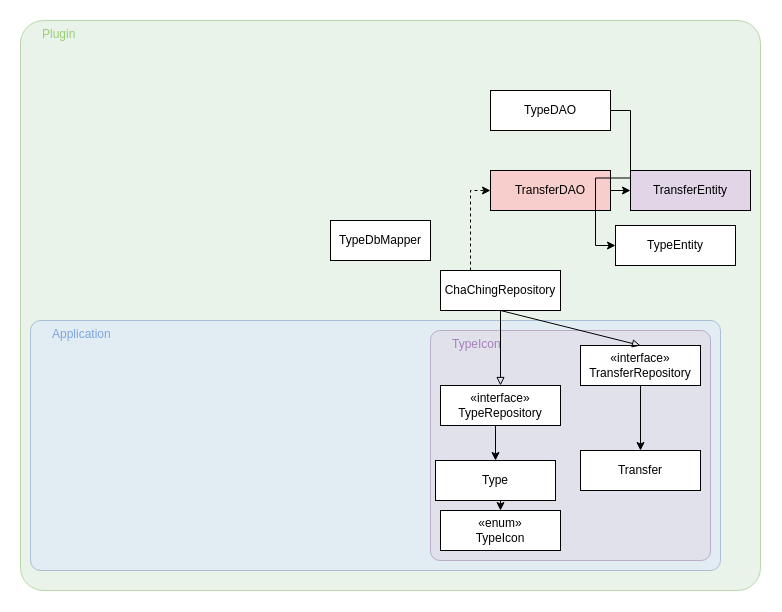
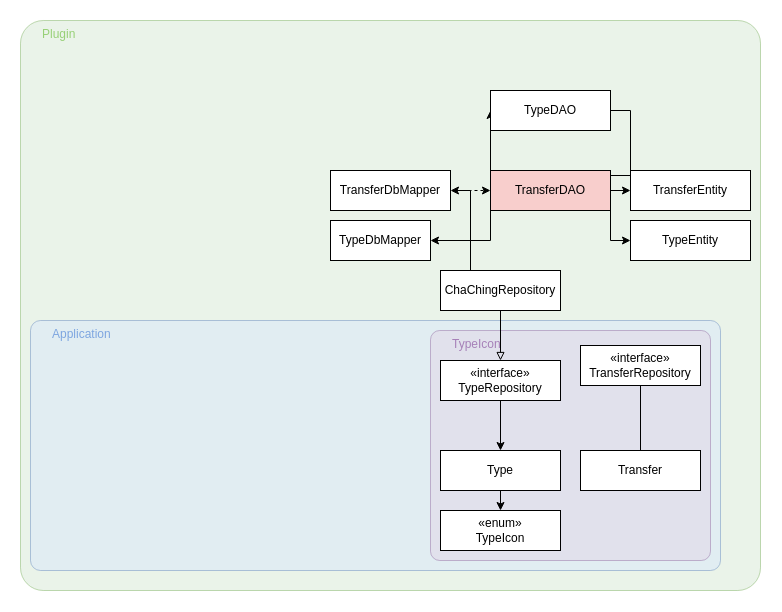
  <mxCell id="0" />
  <mxCell id="1" parent="0" />
  <mxCell id="2" value="Plugin" style="rounded=1;whiteSpace=wrap;html=1;fillColor=#d5e8d4;strokeColor=#82b366;align=left;verticalAlign=top;horizontal=1;spacingTop=0;spacingLeft=20;fillStyle=auto;opacity=50;arcSize=4;fontColor=#97D077;" vertex="1" parent="1"><mxGeometry x="20" y="20" width="740" height="570" as="geometry" /></mxCell>
  <mxCell id="3" value="Application" style="rounded=1;whiteSpace=wrap;html=1;fillColor=#dae8fc;strokeColor=#6c8ebf;align=left;verticalAlign=top;horizontal=1;spacingTop=0;spacingLeft=20;fillStyle=auto;opacity=50;arcSize=4;fontColor=#7EA6E0;" vertex="1" parent="1"><mxGeometry x="30" y="320" width="690" height="250" as="geometry" /></mxCell>
  <mxCell id="4" value="&lt;div align=&quot;left&quot;&gt;TypeIcon&lt;/div&gt;" style="rounded=1;whiteSpace=wrap;html=1;fillColor=#e1d5e7;strokeColor=#9673a6;align=left;verticalAlign=top;horizontal=1;spacingTop=0;spacingLeft=20;fillStyle=auto;gradientColor=none;opacity=50;arcSize=4;fontColor=#A680B8;" vertex="1" parent="1"><mxGeometry x="430" y="330" width="280" height="230" as="geometry" /></mxCell>
  <mxCell id="5" value="&lt;div&gt;&lt;font&gt;&lt;span&gt;«enum»&lt;/span&gt;&lt;/font&gt;&lt;/div&gt;&lt;div&gt;&lt;font&gt;&lt;span&gt;TypeIcon&lt;/span&gt;&lt;/font&gt;&lt;/div&gt;" style="rounded=0;whiteSpace=wrap;html=1;fontColor=#000000;fontSize=12;" vertex="1" parent="1"><mxGeometry x="440" y="510" width="120" height="40" as="geometry" /></mxCell>
  <mxCell id="6" style="edgeStyle=orthogonalEdgeStyle;rounded=0;orthogonalLoop=1;jettySize=auto;html=1;exitX=0.5;exitY=1;exitDx=0;exitDy=0;entryX=0.5;entryY=0;entryDx=0;entryDy=0;" edge="1" parent="1" source="7" target="5"><mxGeometry relative="1" as="geometry" /></mxCell>
- <mxCell id="7" value="Type" style="rounded=0;whiteSpace=wrap;html=1;fontColor=#000000;fontSize=12;" vertex="1" parent="1"><mxGeometry x="435" y="460" width="120" height="40" as="geometry" /></mxCell>
+ <mxCell id="7" value="Type" style="rounded=0;whiteSpace=wrap;html=1;fontColor=#000000;fontSize=12;" vertex="1" parent="1"><mxGeometry x="440" y="450" width="120" height="40" as="geometry" /></mxCell>
  <mxCell id="8" value="Transfer" style="rounded=0;whiteSpace=wrap;html=1;fontColor=#000000;fontSize=12;" vertex="1" parent="1"><mxGeometry x="580" y="450" width="120" height="40" as="geometry" /></mxCell>
  <mxCell id="9" style="edgeStyle=orthogonalEdgeStyle;rounded=0;orthogonalLoop=1;jettySize=auto;html=1;exitX=0.5;exitY=1;exitDx=0;exitDy=0;entryX=0.5;entryY=0;entryDx=0;entryDy=0;" edge="1" parent="1" source="10" target="7"><mxGeometry relative="1" as="geometry" /></mxCell>
- <mxCell id="10" value="&lt;div&gt;&lt;font&gt;&lt;span&gt;«interface»&lt;/span&gt;&lt;/font&gt;&lt;/div&gt;&lt;div&gt;&lt;font&gt;&lt;span&gt;TypeRepository&lt;/span&gt;&lt;/font&gt;&lt;/div&gt;" style="rounded=0;whiteSpace=wrap;html=1;fontColor=#000000;fontSize=12;" vertex="1" parent="1"><mxGeometry x="440" y="385" width="120" height="40" as="geometry" /></mxCell>
- <mxCell id="11" style="edgeStyle=orthogonalEdgeStyle;rounded=0;orthogonalLoop=1;jettySize=auto;html=1;exitX=0.5;exitY=1;exitDx=0;exitDy=0;entryX=0.5;entryY=0;entryDx=0;entryDy=0;" edge="1" parent="1" source="12" target="8"><mxGeometry relative="1" as="geometry" /></mxCell>
+ <mxCell id="10" value="&lt;div&gt;&lt;font&gt;&lt;span&gt;«interface»&lt;/span&gt;&lt;/font&gt;&lt;/div&gt;&lt;div&gt;&lt;font&gt;&lt;span&gt;TypeRepository&lt;/span&gt;&lt;/font&gt;&lt;/div&gt;" style="rounded=0;whiteSpace=wrap;html=1;fontColor=#000000;fontSize=12;" vertex="1" parent="1"><mxGeometry x="440" y="360" width="120" height="40" as="geometry" /></mxCell>
+ <mxCell id="11" style="edgeStyle=orthogonalEdgeStyle;rounded=0;orthogonalLoop=1;jettySize=auto;html=1;exitX=0.5;exitY=1;exitDx=0;exitDy=0;entryX=0.5;entryY=0;entryDx=0;entryDy=0;endArrow=none;" edge="1" parent="1" source="12" target="8"><mxGeometry relative="1" as="geometry" /></mxCell>
  <mxCell id="12" value="&lt;div&gt;&lt;font&gt;&lt;span&gt;«interface»&lt;/span&gt;&lt;/font&gt;&lt;/div&gt;&lt;div&gt;&lt;font&gt;&lt;span&gt;TransferRepository&lt;/span&gt;&lt;/font&gt;&lt;/div&gt;" style="rounded=0;whiteSpace=wrap;html=1;fontColor=#000000;fontSize=12;" vertex="1" parent="1"><mxGeometry x="580" y="345" width="120" height="40" as="geometry" /></mxCell>
- <mxCell id="13" style="rounded=0;orthogonalLoop=1;jettySize=auto;html=1;exitX=0.5;exitY=1;exitDx=0;exitDy=0;entryX=0.5;entryY=0;entryDx=0;entryDy=0;endArrow=block;endFill=0;" edge="1" parent="1" source="19" target="12"><mxGeometry relative="1" as="geometry" /></mxCell>
  <mxCell id="14" style="rounded=0;orthogonalLoop=1;jettySize=auto;html=1;exitX=0.5;exitY=1;exitDx=0;exitDy=0;entryX=0.5;entryY=0;entryDx=0;entryDy=0;endArrow=block;endFill=0;" edge="1" parent="1" source="19" target="10"><mxGeometry relative="1" as="geometry" /></mxCell>
+ <mxCell id="15" style="edgeStyle=orthogonalEdgeStyle;rounded=0;orthogonalLoop=1;jettySize=auto;html=1;exitX=0.25;exitY=0;exitDx=0;exitDy=0;entryX=0;entryY=0.5;entryDx=0;entryDy=0;" edge="1" parent="1" source="19" target="25"><mxGeometry relative="1" as="geometry"><Array as="points"><mxPoint x="470" y="240" /></Array></mxGeometry></mxCell>
  <mxCell id="16" style="edgeStyle=orthogonalEdgeStyle;rounded=0;orthogonalLoop=1;jettySize=auto;html=1;exitX=0.25;exitY=0;exitDx=0;exitDy=0;entryX=0;entryY=0.5;entryDx=0;entryDy=0;dashed=1;" edge="1" parent="1" source="19" target="23"><mxGeometry relative="1" as="geometry" /></mxCell>
+ <mxCell id="17" style="edgeStyle=orthogonalEdgeStyle;rounded=0;orthogonalLoop=1;jettySize=auto;html=1;exitX=0.25;exitY=0;exitDx=0;exitDy=0;entryX=1;entryY=0.5;entryDx=0;entryDy=0;" edge="1" parent="1" source="19" target="27"><mxGeometry relative="1" as="geometry"><Array as="points"><mxPoint x="470" y="240" /></Array></mxGeometry></mxCell>
+ <mxCell id="18" style="edgeStyle=orthogonalEdgeStyle;rounded=0;orthogonalLoop=1;jettySize=auto;html=1;exitX=0.25;exitY=0;exitDx=0;exitDy=0;entryX=1;entryY=0.5;entryDx=0;entryDy=0;" edge="1" parent="1" source="19" target="26"><mxGeometry relative="1" as="geometry" /></mxCell>
  <mxCell id="19" value="ChaChingRepository" style="rounded=0;whiteSpace=wrap;html=1;fontColor=#000000;fontSize=12;" vertex="1" parent="1"><mxGeometry x="440" y="270" width="120" height="40" as="geometry" /></mxCell>
- <mxCell id="20" value="TypeEntity" style="rounded=0;whiteSpace=wrap;html=1;fontColor=#000000;fontSize=12;" vertex="1" parent="1"><mxGeometry x="615" y="225" width="120" height="40" as="geometry" /></mxCell>
- <mxCell id="21" value="TransferEntity" style="rounded=0;whiteSpace=wrap;html=1;fontColor=#000000;fontSize=12;fillColor=#e1d5e7;" vertex="1" parent="1"><mxGeometry x="630" y="170" width="120" height="40" as="geometry" /></mxCell>
+ <mxCell id="20" value="TypeEntity" style="rounded=0;whiteSpace=wrap;html=1;fontColor=#000000;fontSize=12;" vertex="1" parent="1"><mxGeometry x="630" y="220" width="120" height="40" as="geometry" /></mxCell>
+ <mxCell id="21" value="TransferEntity" style="rounded=0;whiteSpace=wrap;html=1;fontColor=#000000;fontSize=12;" vertex="1" parent="1"><mxGeometry x="630" y="170" width="120" height="40" as="geometry" /></mxCell>
  <mxCell id="22" style="edgeStyle=orthogonalEdgeStyle;rounded=0;orthogonalLoop=1;jettySize=auto;html=1;exitX=1;exitY=0.5;exitDx=0;exitDy=0;entryX=0;entryY=0.5;entryDx=0;entryDy=0;" edge="1" parent="1" source="23" target="21"><mxGeometry relative="1" as="geometry" /></mxCell>
  <mxCell id="23" value="TransferDAO" style="rounded=0;whiteSpace=wrap;html=1;fontColor=#000000;fontSize=12;fillColor=#f8cecc;" vertex="1" parent="1"><mxGeometry x="490" y="170" width="120" height="40" as="geometry" /></mxCell>
  <mxCell id="24" style="edgeStyle=orthogonalEdgeStyle;rounded=0;orthogonalLoop=1;jettySize=auto;html=1;exitX=1;exitY=0.5;exitDx=0;exitDy=0;entryX=0;entryY=0.5;entryDx=0;entryDy=0;" edge="1" parent="1" source="25" target="20"><mxGeometry relative="1" as="geometry" /></mxCell>
  <mxCell id="25" value="TypeDAO" style="rounded=0;whiteSpace=wrap;html=1;fontColor=#000000;fontSize=12;" vertex="1" parent="1"><mxGeometry x="490" y="90" width="120" height="40" as="geometry" /></mxCell>
+ <mxCell id="26" value="TransferDbMapper" style="rounded=0;whiteSpace=wrap;html=1;fontColor=#000000;fontSize=12;" vertex="1" parent="1"><mxGeometry x="330" y="170" width="120" height="40" as="geometry" /></mxCell>
  <mxCell id="27" value="TypeDbMapper" style="rounded=0;whiteSpace=wrap;html=1;fontColor=#000000;fontSize=12;" vertex="1" parent="1"><mxGeometry x="330" y="220" width="100" height="40" as="geometry" /></mxCell>
